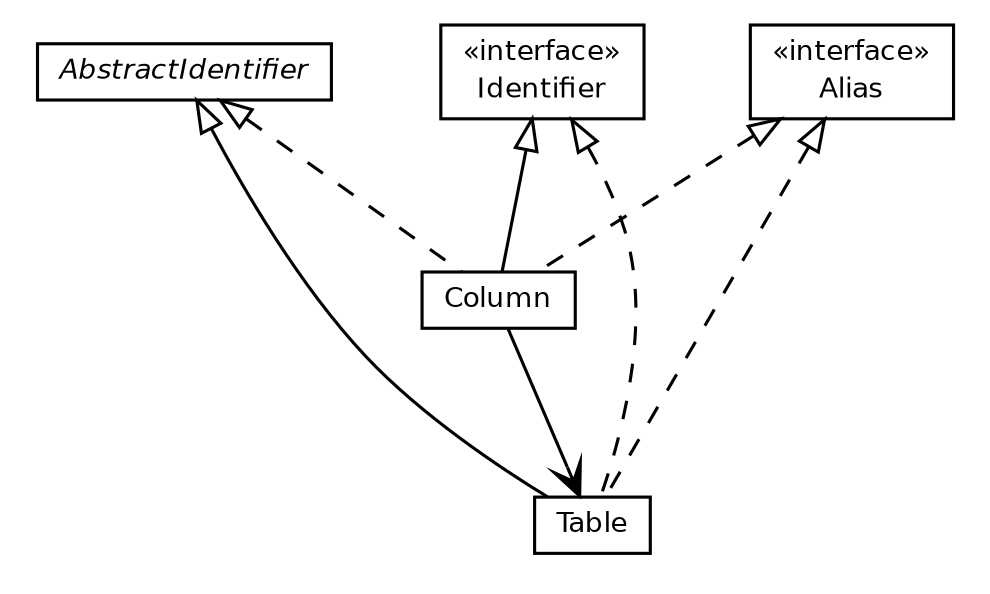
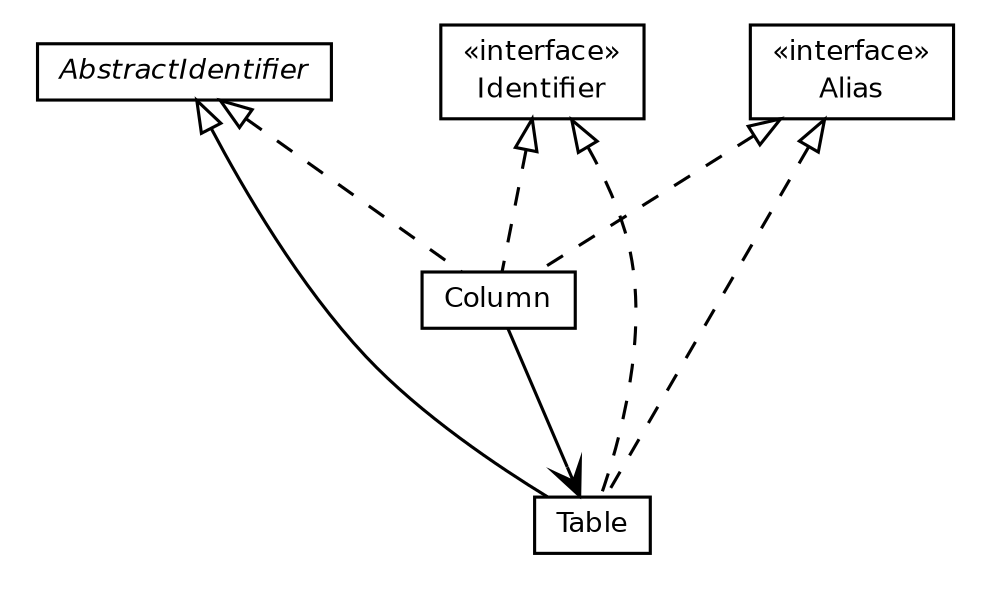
  digraph {
    nodesep=0.25
    ranksep=0.5
    node [fontcolor=black fontname=Helvetica fontsize=9.0 shape=plaintext]
    edge [fontname=Helvetica fontsize=10 headport=p labelfontname=Helvetica labelfontsize=10 tailport=p arrowtail=empty dir=back style=dashed]
    n1 [label=<<table title="net.ljcomputing.sql.identifier.Column" border="0" cellborder="1" cellspacing="0" cellpadding="2" port="p" href="./Column.html"> 		<tr><td><table border="0" cellspacing="0" cellpadding="1"> <tr><td align="center" balign="center"> Column </td></tr> 		</table></td></tr> 		</table>>]
    n2 [label=<<table title="net.ljcomputing.sql.identifier.Table" border="0" cellborder="1" cellspacing="0" cellpadding="2" port="p" href="./Table.html"> 		<tr><td><table border="0" cellspacing="0" cellpadding="1"> <tr><td align="center" balign="center"> Table </td></tr> 		</table></td></tr> 		</table>>]
    n3 [label=<<table title="net.ljcomputing.sql.identifier.AbstractIdentifier" border="0" cellborder="1" cellspacing="0" cellpadding="2" port="p" href="./AbstractIdentifier.html"> 		<tr><td><table border="0" cellspacing="0" cellpadding="1"> <tr><td align="center" balign="center"><font face="Helvetica-Oblique"> AbstractIdentifier </font></td></tr> 		</table></td></tr> 		</table>>]
    n4 [label=<<table title="net.ljcomputing.sql.identifier.Identifier" border="0" cellborder="1" cellspacing="0" cellpadding="2" port="p" href="./Identifier.html"> 		<tr><td><table border="0" cellspacing="0" cellpadding="1"> <tr><td align="center" balign="center"> &#171;interface&#187; </td></tr> <tr><td align="center" balign="center"> Identifier </td></tr> 		</table></td></tr> 		</table>>]
    n5 [label=<<table title="net.ljcomputing.sql.identifier.Alias" border="0" cellborder="1" cellspacing="0" cellpadding="2" port="p" href="./Alias.html"> 		<tr><td><table border="0" cellspacing="0" cellpadding="1"> <tr><td align="center" balign="center"> &#171;interface&#187; </td></tr> <tr><td align="center" balign="center"> Alias </td></tr> 		</table></td></tr> 		</table>>]
    n1 -> n2 [arrowhead=open color=black fontcolor=black fontsize=10.0 arrowtail="" dir="" style=""]
    n3 -> n1
    n3 -> n2 [style=""]
-   n4 -> n1 [style=solid]
+   n4 -> n1
    n4 -> n2
    n5 -> n1
    n5 -> n2
  }
